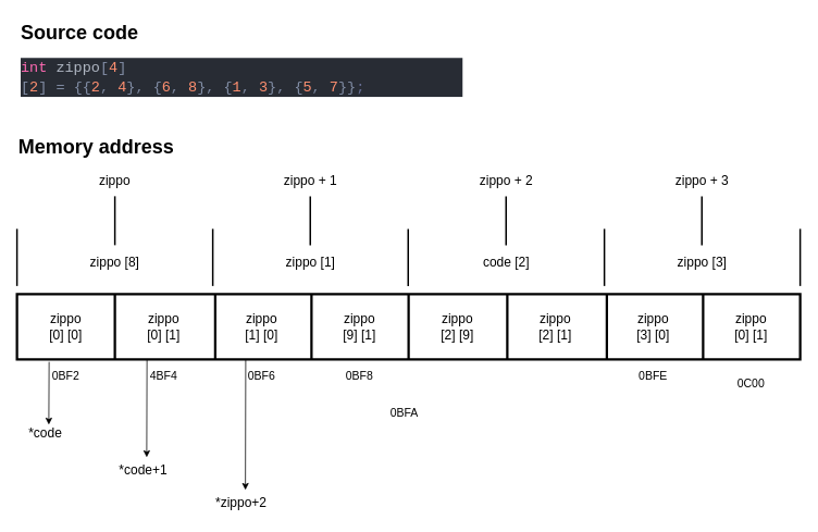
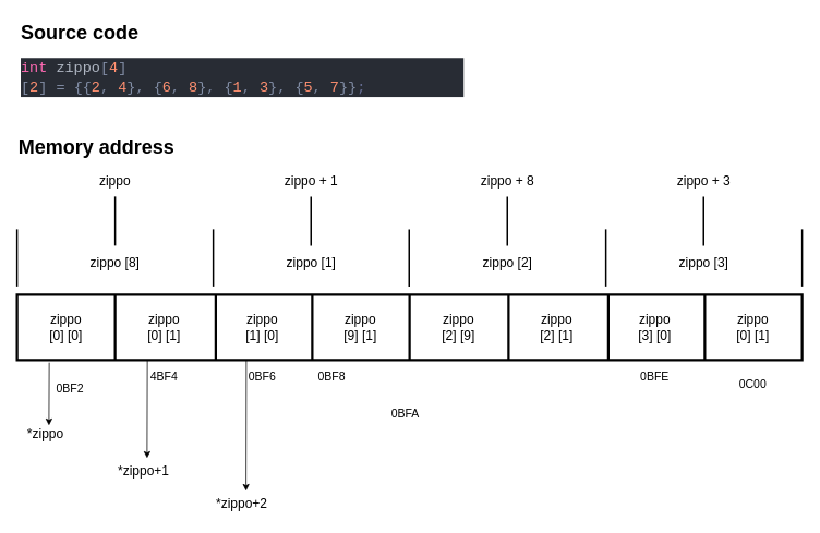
  <mxCell id="0" />
  <mxCell id="1" parent="0" />
  <mxCell id="2" value="" style="shape=table;html=1;whiteSpace=wrap;startSize=0;container=1;collapsible=0;childLayout=tableLayout;strokeWidth=3;" parent="1" vertex="1"><mxGeometry y="360" width="960" height="80" as="geometry" x="20" /></mxCell>
  <mxCell id="3" value="" style="shape=partialRectangle;html=1;whiteSpace=wrap;collapsible=0;dropTarget=0;pointerEvents=0;fillColor=none;top=0;left=0;bottom=0;right=0;points=[[0,0.5],[1,0.5]];portConstraint=eastwest;" parent="2" vertex="1"><mxGeometry width="960" height="80" as="geometry" /></mxCell>
  <mxCell id="4" value="" style="shape=partialRectangle;html=1;whiteSpace=wrap;connectable=0;overflow=hidden;fillColor=none;top=0;left=0;bottom=0;right=0;" parent="3" vertex="1"><mxGeometry width="120" height="80" as="geometry" /></mxCell>
  <mxCell id="5" value="" style="shape=partialRectangle;html=1;whiteSpace=wrap;connectable=0;overflow=hidden;fillColor=none;top=0;left=0;bottom=0;right=0;" parent="3" vertex="1"><mxGeometry x="120" width="123" height="80" as="geometry" /></mxCell>
  <mxCell id="6" value="" style="shape=partialRectangle;html=1;whiteSpace=wrap;connectable=0;overflow=hidden;fillColor=none;top=0;left=0;bottom=0;right=0;" parent="3" vertex="1"><mxGeometry x="243" width="118" height="80" as="geometry" /></mxCell>
  <mxCell id="7" value="" style="shape=partialRectangle;html=1;whiteSpace=wrap;connectable=0;overflow=hidden;fillColor=none;top=0;left=0;bottom=0;right=0;" parent="3" vertex="1"><mxGeometry x="361" width="119" height="80" as="geometry" /></mxCell>
  <mxCell id="8" value="" style="shape=partialRectangle;html=1;whiteSpace=wrap;connectable=0;overflow=hidden;fillColor=none;top=0;left=0;bottom=0;right=0;" parent="3" vertex="1"><mxGeometry x="480" width="121" height="80" as="geometry" /></mxCell>
  <mxCell id="9" value="" style="shape=partialRectangle;html=1;whiteSpace=wrap;connectable=0;overflow=hidden;fillColor=none;top=0;left=0;bottom=0;right=0;" parent="3" vertex="1"><mxGeometry x="601" width="122" height="80" as="geometry" /></mxCell>
  <mxCell id="10" value="" style="shape=partialRectangle;html=1;whiteSpace=wrap;connectable=0;overflow=hidden;fillColor=none;top=0;left=0;bottom=0;right=0;" parent="3" vertex="1"><mxGeometry x="723" width="118" height="80" as="geometry" /></mxCell>
  <mxCell id="11" value="" style="shape=partialRectangle;html=1;whiteSpace=wrap;connectable=0;overflow=hidden;fillColor=none;top=0;left=0;bottom=0;right=0;" parent="3" vertex="1"><mxGeometry x="841" width="119" height="80" as="geometry" /></mxCell>
  <mxCell id="12" value="&lt;font style=&quot;font-size: 16px&quot;&gt;zippo&lt;br&gt;[0] [0]&lt;/font&gt;" style="text;html=1;strokeColor=none;fillColor=none;align=center;verticalAlign=middle;whiteSpace=wrap;rounded=0;" parent="1" vertex="1"><mxGeometry x="40" y="380" width="80" height="40" as="geometry" /></mxCell>
  <mxCell id="13" value="&lt;font style=&quot;font-size: 16px&quot;&gt;zippo&lt;br&gt;[9] [1]&lt;/font&gt;" style="text;html=1;strokeColor=none;fillColor=none;align=center;verticalAlign=middle;whiteSpace=wrap;rounded=0;" parent="1" vertex="1"><mxGeometry x="400" y="380" width="80" height="40" as="geometry" /></mxCell>
  <mxCell id="14" value="&lt;font style=&quot;font-size: 16px&quot;&gt;zippo&lt;br&gt;[2] [9]&lt;/font&gt;" style="text;html=1;strokeColor=none;fillColor=none;align=center;verticalAlign=middle;whiteSpace=wrap;rounded=0;" parent="1" vertex="1"><mxGeometry x="520" y="380" width="80" height="40" as="geometry" /></mxCell>
  <mxCell id="15" value="&lt;font style=&quot;font-size: 16px&quot;&gt;zippo&lt;br&gt;[2] [1]&lt;/font&gt;" style="text;html=1;strokeColor=none;fillColor=none;align=center;verticalAlign=middle;whiteSpace=wrap;rounded=0;" parent="1" vertex="1"><mxGeometry x="640" y="380" width="80" height="40" as="geometry" /></mxCell>
  <mxCell id="16" value="&lt;font style=&quot;font-size: 16px&quot;&gt;zippo&lt;br&gt;[3] [0]&lt;/font&gt;" style="text;html=1;strokeColor=none;fillColor=none;align=center;verticalAlign=middle;whiteSpace=wrap;rounded=0;" parent="1" vertex="1"><mxGeometry x="760" y="380" width="80" height="40" as="geometry" /></mxCell>
  <mxCell id="17" value="&lt;font style=&quot;font-size: 16px&quot;&gt;zippo&lt;br&gt;[0] [1]&lt;/font&gt;" style="text;html=1;strokeColor=none;fillColor=none;align=center;verticalAlign=middle;whiteSpace=wrap;rounded=0;" parent="1" vertex="1"><mxGeometry x="880" y="380" width="80" height="40" as="geometry" /></mxCell>
  <mxCell id="18" value="&lt;font style=&quot;font-size: 16px&quot;&gt;zippo&lt;br&gt;[0] [1]&lt;/font&gt;" style="text;html=1;strokeColor=none;fillColor=none;align=center;verticalAlign=middle;whiteSpace=wrap;rounded=0;" parent="1" vertex="1"><mxGeometry x="160" y="380" width="80" height="40" as="geometry" /></mxCell>
  <mxCell id="19" value="&lt;font style=&quot;font-size: 16px&quot;&gt;zippo&lt;br&gt;[1] [0]&lt;/font&gt;" style="text;html=1;strokeColor=none;fillColor=none;align=center;verticalAlign=middle;whiteSpace=wrap;rounded=0;" parent="1" vertex="1"><mxGeometry x="280" y="380" width="80" height="40" as="geometry" /></mxCell>
- <mxCell id="20" value="&lt;font style=&quot;font-size: 16px&quot;&gt;*code&lt;/font&gt;" style="text;html=1;strokeColor=none;fillColor=none;align=center;verticalAlign=middle;whiteSpace=wrap;rounded=0;" vertex="1" parent="1"><mxGeometry x="30" y="520" width="50" height="20" as="geometry" /></mxCell>
+ <mxCell id="20" value="&lt;font style=&quot;font-size: 16px&quot;&gt;*zippo&lt;/font&gt;" style="text;html=1;strokeColor=none;fillColor=none;align=center;verticalAlign=middle;whiteSpace=wrap;rounded=0;" vertex="1" parent="1"><mxGeometry x="30" y="520" width="50" height="20" as="geometry" /></mxCell>
  <mxCell id="21" value="" style="endArrow=classic;html=1;exitX=0.041;exitY=1.038;exitDx=0;exitDy=0;exitPerimeter=0;" edge="1" parent="1" source="3"><mxGeometry width="50" height="50" relative="1" as="geometry"><mxPoint x="310" y="610" as="sourcePoint" /><mxPoint x="59" y="520" as="targetPoint" /></mxGeometry></mxCell>
- <mxCell id="22" value="&lt;font style=&quot;font-size: 14px&quot;&gt;0BF2&lt;/font&gt;" style="text;html=1;strokeColor=none;fillColor=none;align=center;verticalAlign=middle;whiteSpace=wrap;rounded=0;" vertex="1" parent="1"><mxGeometry x="60" y="450" width="40" height="20" as="geometry" /></mxCell>
+ <mxCell id="22" value="&lt;font style=&quot;font-size: 14px&quot;&gt;0BF2&lt;/font&gt;" style="text;html=1;strokeColor=none;fillColor=none;align=center;verticalAlign=middle;whiteSpace=wrap;rounded=0;" vertex="1" parent="1"><mxGeometry x="65" y="465" width="40" height="20" as="geometry" /></mxCell>
  <mxCell id="23" value="&lt;font style=&quot;font-size: 14px&quot;&gt;4BF4&lt;/font&gt;" style="text;html=1;strokeColor=none;fillColor=none;align=center;verticalAlign=middle;whiteSpace=wrap;rounded=0;" vertex="1" parent="1"><mxGeometry x="180" y="450" width="40" height="20" as="geometry" /></mxCell>
  <mxCell id="24" value="&lt;font style=&quot;font-size: 14px&quot;&gt;0BF6&lt;/font&gt;" style="text;html=1;strokeColor=none;fillColor=none;align=center;verticalAlign=middle;whiteSpace=wrap;rounded=0;" vertex="1" parent="1"><mxGeometry x="300" y="450" width="40" height="20" as="geometry" /></mxCell>
- <mxCell id="25" value="&lt;font style=&quot;font-size: 14px&quot;&gt;0BF8&lt;/font&gt;" style="text;html=1;strokeColor=none;fillColor=none;align=center;verticalAlign=middle;whiteSpace=wrap;rounded=0;" vertex="1" parent="1"><mxGeometry x="420" y="450" width="40" height="20" as="geometry" /></mxCell>
+ <mxCell id="25" value="&lt;font style=&quot;font-size: 14px&quot;&gt;0BF8&lt;/font&gt;" style="text;html=1;strokeColor=none;fillColor=none;align=center;verticalAlign=middle;whiteSpace=wrap;rounded=0;" vertex="1" parent="1"><mxGeometry x="385" y="450" width="40" height="20" as="geometry" /></mxCell>
  <mxCell id="26" value="&lt;font style=&quot;font-size: 14px&quot;&gt;0BFA&lt;/font&gt;" style="text;html=1;strokeColor=none;fillColor=none;align=center;verticalAlign=middle;whiteSpace=wrap;rounded=0;" vertex="1" parent="1"><mxGeometry x="475" y="495" width="40" height="20" as="geometry" /></mxCell>
  <mxCell id="27" value="&lt;font style=&quot;font-size: 14px&quot;&gt;0BFE&lt;/font&gt;" style="text;html=1;strokeColor=none;fillColor=none;align=center;verticalAlign=middle;whiteSpace=wrap;rounded=0;" vertex="1" parent="1"><mxGeometry x="780" y="450" width="40" height="20" as="geometry" /></mxCell>
  <mxCell id="28" value="&lt;font style=&quot;font-size: 14px&quot;&gt;0C00&lt;/font&gt;" style="text;html=1;strokeColor=none;fillColor=none;align=center;verticalAlign=middle;whiteSpace=wrap;rounded=0;" vertex="1" parent="1"><mxGeometry x="900" y="460" width="40" height="20" as="geometry" /></mxCell>
  <mxCell id="29" value="" style="endArrow=classic;html=1;exitX=0.041;exitY=1.038;exitDx=0;exitDy=0;exitPerimeter=0;" edge="1" parent="1"><mxGeometry width="50" height="50" relative="1" as="geometry"><mxPoint x="179.36" y="440" as="sourcePoint" /><mxPoint x="179" y="560" as="targetPoint" /></mxGeometry></mxCell>
- <mxCell id="30" value="&lt;font style=&quot;font-size: 16px&quot;&gt;*code+1&lt;/font&gt;" style="text;html=1;strokeColor=none;fillColor=none;align=center;verticalAlign=middle;whiteSpace=wrap;rounded=0;" vertex="1" parent="1"><mxGeometry x="140" y="560" width="70" height="30" as="geometry" /></mxCell>
+ <mxCell id="30" value="&lt;font style=&quot;font-size: 16px&quot;&gt;*zippo+1&lt;/font&gt;" style="text;html=1;strokeColor=none;fillColor=none;align=center;verticalAlign=middle;whiteSpace=wrap;rounded=0;" vertex="1" parent="1"><mxGeometry x="140" y="560" width="70" height="30" as="geometry" /></mxCell>
  <mxCell id="31" value="" style="endArrow=classic;html=1;exitX=0.041;exitY=1.038;exitDx=0;exitDy=0;exitPerimeter=0;" edge="1" parent="1"><mxGeometry width="50" height="50" relative="1" as="geometry"><mxPoint x="300.36" y="440" as="sourcePoint" /><mxPoint x="300" y="600" as="targetPoint" /></mxGeometry></mxCell>
  <mxCell id="32" value="&lt;font style=&quot;font-size: 16px&quot;&gt;*zippo+2&lt;/font&gt;" style="text;html=1;strokeColor=none;fillColor=none;align=center;verticalAlign=middle;whiteSpace=wrap;rounded=0;" vertex="1" parent="1"><mxGeometry x="260" y="600" width="70" height="30" as="geometry" /></mxCell>
  <mxCell id="33" value="" style="endArrow=none;html=1;strokeWidth=2;" edge="1" parent="1"><mxGeometry width="50" height="50" relative="1" as="geometry"><mxPoint y="350" as="sourcePoint" x="20" /><mxPoint y="280" as="targetPoint" x="20" /></mxGeometry></mxCell>
  <mxCell id="34" value="" style="endArrow=none;html=1;strokeWidth=2;" edge="1" parent="1"><mxGeometry width="50" height="50" relative="1" as="geometry"><mxPoint x="499.5" y="350" as="sourcePoint" /><mxPoint x="499.5" y="280" as="targetPoint" /></mxGeometry></mxCell>
  <mxCell id="35" value="" style="endArrow=none;html=1;strokeWidth=2;" edge="1" parent="1"><mxGeometry width="50" height="50" relative="1" as="geometry"><mxPoint x="260" y="350" as="sourcePoint" /><mxPoint x="260" y="280" as="targetPoint" /></mxGeometry></mxCell>
  <mxCell id="36" value="" style="endArrow=none;html=1;strokeWidth=2;" edge="1" parent="1"><mxGeometry width="50" height="50" relative="1" as="geometry"><mxPoint x="740" y="350" as="sourcePoint" /><mxPoint x="740" y="280" as="targetPoint" /></mxGeometry></mxCell>
  <mxCell id="37" value="" style="endArrow=none;html=1;strokeWidth=2;" edge="1" parent="1"><mxGeometry width="50" height="50" relative="1" as="geometry"><mxPoint x="980" y="350" as="sourcePoint" /><mxPoint x="980" y="280" as="targetPoint" /></mxGeometry></mxCell>
  <mxCell id="38" value="&lt;font style=&quot;font-size: 16px&quot;&gt;zippo [8]&lt;/font&gt;" style="text;html=1;strokeColor=none;fillColor=none;align=center;verticalAlign=middle;whiteSpace=wrap;rounded=0;" vertex="1" parent="1"><mxGeometry x="100" y="300" width="80" height="40" as="geometry" /></mxCell>
  <mxCell id="39" value="&lt;font style=&quot;font-size: 16px&quot;&gt;zippo [3]&lt;/font&gt;" style="text;html=1;strokeColor=none;fillColor=none;align=center;verticalAlign=middle;whiteSpace=wrap;rounded=0;" vertex="1" parent="1"><mxGeometry x="820" y="300" width="80" height="40" as="geometry" /></mxCell>
- <mxCell id="40" value="&lt;font style=&quot;font-size: 16px&quot;&gt;code [2]&lt;/font&gt;" style="text;html=1;strokeColor=none;fillColor=none;align=center;verticalAlign=middle;whiteSpace=wrap;rounded=0;" vertex="1" parent="1"><mxGeometry x="580" y="300" width="80" height="40" as="geometry" /></mxCell>
+ <mxCell id="40" value="&lt;font style=&quot;font-size: 16px&quot;&gt;zippo [2]&lt;/font&gt;" style="text;html=1;strokeColor=none;fillColor=none;align=center;verticalAlign=middle;whiteSpace=wrap;rounded=0;" vertex="1" parent="1"><mxGeometry x="580" y="300" width="80" height="40" as="geometry" /></mxCell>
  <mxCell id="41" value="&lt;font style=&quot;font-size: 16px&quot;&gt;zippo [1]&lt;/font&gt;" style="text;html=1;strokeColor=none;fillColor=none;align=center;verticalAlign=middle;whiteSpace=wrap;rounded=0;" vertex="1" parent="1"><mxGeometry x="340" y="300" width="80" height="40" as="geometry" /></mxCell>
  <mxCell id="42" value="" style="endArrow=none;html=1;strokeWidth=2;" edge="1" parent="1"><mxGeometry width="50" height="50" relative="1" as="geometry"><mxPoint x="140" y="300" as="sourcePoint" /><mxPoint x="140" y="240" as="targetPoint" /></mxGeometry></mxCell>
  <mxCell id="43" value="" style="endArrow=none;html=1;strokeWidth=2;" edge="1" parent="1"><mxGeometry width="50" height="50" relative="1" as="geometry"><mxPoint x="859.5" y="300" as="sourcePoint" /><mxPoint x="859.5" y="240" as="targetPoint" /></mxGeometry></mxCell>
  <mxCell id="44" value="" style="endArrow=none;html=1;strokeWidth=2;" edge="1" parent="1"><mxGeometry width="50" height="50" relative="1" as="geometry"><mxPoint x="619.5" y="300" as="sourcePoint" /><mxPoint x="619.5" y="240" as="targetPoint" /></mxGeometry></mxCell>
  <mxCell id="45" value="" style="endArrow=none;html=1;strokeWidth=2;" edge="1" parent="1"><mxGeometry width="50" height="50" relative="1" as="geometry"><mxPoint x="379.5" y="300" as="sourcePoint" /><mxPoint x="379.5" y="240" as="targetPoint" /></mxGeometry></mxCell>
  <mxCell id="46" value="&lt;font style=&quot;font-size: 16px&quot;&gt;zippo&lt;/font&gt;" style="text;html=1;strokeColor=none;fillColor=none;align=center;verticalAlign=middle;whiteSpace=wrap;rounded=0;" vertex="1" parent="1"><mxGeometry x="100" y="200" width="80" height="40" as="geometry" /></mxCell>
  <mxCell id="47" value="&lt;font style=&quot;font-size: 16px&quot;&gt;zippo + 1&lt;/font&gt;" style="text;html=1;strokeColor=none;fillColor=none;align=center;verticalAlign=middle;whiteSpace=wrap;rounded=0;" vertex="1" parent="1"><mxGeometry x="340" y="200" width="80" height="40" as="geometry" /></mxCell>
- <mxCell id="48" value="&lt;font style=&quot;font-size: 16px&quot;&gt;zippo + 2&lt;/font&gt;" style="text;html=1;strokeColor=none;fillColor=none;align=center;verticalAlign=middle;whiteSpace=wrap;rounded=0;" vertex="1" parent="1"><mxGeometry x="580" y="200" width="80" height="40" as="geometry" /></mxCell>
+ <mxCell id="48" value="&lt;font style=&quot;font-size: 16px&quot;&gt;zippo + 8&lt;/font&gt;" style="text;html=1;strokeColor=none;fillColor=none;align=center;verticalAlign=middle;whiteSpace=wrap;rounded=0;" vertex="1" parent="1"><mxGeometry x="580" y="200" width="80" height="40" as="geometry" /></mxCell>
  <mxCell id="49" value="&lt;font style=&quot;font-size: 16px&quot;&gt;zippo + 3&lt;/font&gt;" style="text;html=1;strokeColor=none;fillColor=none;align=center;verticalAlign=middle;whiteSpace=wrap;rounded=0;" vertex="1" parent="1"><mxGeometry x="820" y="200" width="80" height="40" as="geometry" /></mxCell>
  <mxCell id="50" value="&lt;h1&gt;Source code&lt;/h1&gt;&lt;div&gt;&lt;div style=&quot;color: rgb(157 , 165 , 179) ; background-color: rgb(40 , 44 , 52) ; font-family: &amp;#34;consolas&amp;#34; , &amp;#34;courier new&amp;#34; , monospace ; font-size: 18px ; line-height: 24px&quot;&gt;&lt;span style=&quot;color: #ff6ab3&quot;&gt;int&lt;/span&gt;&lt;span style=&quot;color: #b0b7c3&quot;&gt;&amp;nbsp;&lt;/span&gt;&lt;span style=&quot;color: #b0b7c3&quot;&gt;zippo&lt;/span&gt;&lt;span style=&quot;color: #838fa7&quot;&gt;[&lt;/span&gt;&lt;span style=&quot;color: #ff9070&quot;&gt;4&lt;/span&gt;&lt;span style=&quot;color: #838fa7&quot;&gt;][&lt;/span&gt;&lt;span style=&quot;color: #ff9070&quot;&gt;2&lt;/span&gt;&lt;span style=&quot;color: #838fa7&quot;&gt;]&lt;/span&gt;&lt;span style=&quot;color: #b0b7c3&quot;&gt;&amp;nbsp;&lt;/span&gt;&lt;span style=&quot;color: #838fa7&quot;&gt;=&lt;/span&gt;&lt;span style=&quot;color: #b0b7c3&quot;&gt;&amp;nbsp;&lt;/span&gt;&lt;span style=&quot;color: #838fa7&quot;&gt;{{&lt;/span&gt;&lt;span style=&quot;color: #ff9070&quot;&gt;2&lt;/span&gt;&lt;span style=&quot;color: #79859d&quot;&gt;,&lt;/span&gt;&lt;span style=&quot;color: #b0b7c3&quot;&gt;&amp;nbsp;&lt;/span&gt;&lt;span style=&quot;color: #ff9070&quot;&gt;4&lt;/span&gt;&lt;span style=&quot;color: #838fa7&quot;&gt;}&lt;/span&gt;&lt;span style=&quot;color: #79859d&quot;&gt;,&lt;/span&gt;&lt;span style=&quot;color: #b0b7c3&quot;&gt;&amp;nbsp;&lt;/span&gt;&lt;span style=&quot;color: #838fa7&quot;&gt;{&lt;/span&gt;&lt;span style=&quot;color: #ff9070&quot;&gt;6&lt;/span&gt;&lt;span style=&quot;color: #79859d&quot;&gt;,&lt;/span&gt;&lt;span style=&quot;color: #b0b7c3&quot;&gt;&amp;nbsp;&lt;/span&gt;&lt;span style=&quot;color: #ff9070&quot;&gt;8&lt;/span&gt;&lt;span style=&quot;color: #838fa7&quot;&gt;}&lt;/span&gt;&lt;span style=&quot;color: #79859d&quot;&gt;,&lt;/span&gt;&lt;span style=&quot;color: #b0b7c3&quot;&gt;&amp;nbsp;&lt;/span&gt;&lt;span style=&quot;color: #838fa7&quot;&gt;{&lt;/span&gt;&lt;span style=&quot;color: #ff9070&quot;&gt;1&lt;/span&gt;&lt;span style=&quot;color: #79859d&quot;&gt;,&lt;/span&gt;&lt;span style=&quot;color: #b0b7c3&quot;&gt;&amp;nbsp;&lt;/span&gt;&lt;span style=&quot;color: #ff9070&quot;&gt;3&lt;/span&gt;&lt;span style=&quot;color: #838fa7&quot;&gt;}&lt;/span&gt;&lt;span style=&quot;color: #79859d&quot;&gt;,&lt;/span&gt;&lt;span style=&quot;color: #b0b7c3&quot;&gt;&amp;nbsp;&lt;/span&gt;&lt;span style=&quot;color: #838fa7&quot;&gt;{&lt;/span&gt;&lt;span style=&quot;color: #ff9070&quot;&gt;5&lt;/span&gt;&lt;span style=&quot;color: #79859d&quot;&gt;,&lt;/span&gt;&lt;span style=&quot;color: #b0b7c3&quot;&gt;&amp;nbsp;&lt;/span&gt;&lt;span style=&quot;color: #ff9070&quot;&gt;7&lt;/span&gt;&lt;span style=&quot;color: #838fa7&quot;&gt;}}&lt;/span&gt;&lt;span style=&quot;color: #676e95&quot;&gt;;&lt;/span&gt;&lt;/div&gt;&lt;/div&gt;" style="text;html=1;strokeColor=none;fillColor=none;spacing=5;spacingTop=-20;whiteSpace=wrap;overflow=hidden;rounded=0;" vertex="1" parent="1"><mxGeometry y="20" width="550" height="100" as="geometry" x="20" /></mxCell>
  <mxCell id="51" value="&lt;font style=&quot;font-size: 24px&quot;&gt;&lt;b&gt;Memory address&lt;/b&gt;&lt;/font&gt;" style="text;html=1;strokeColor=none;fillColor=none;align=left;verticalAlign=middle;whiteSpace=wrap;rounded=0;" vertex="1" parent="1"><mxGeometry y="160" width="200" height="40" as="geometry" x="20" /></mxCell>
